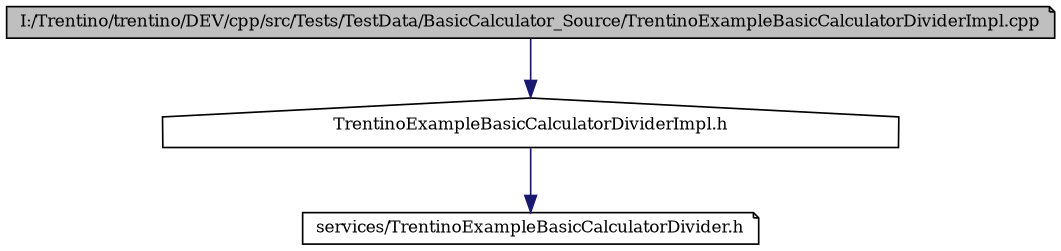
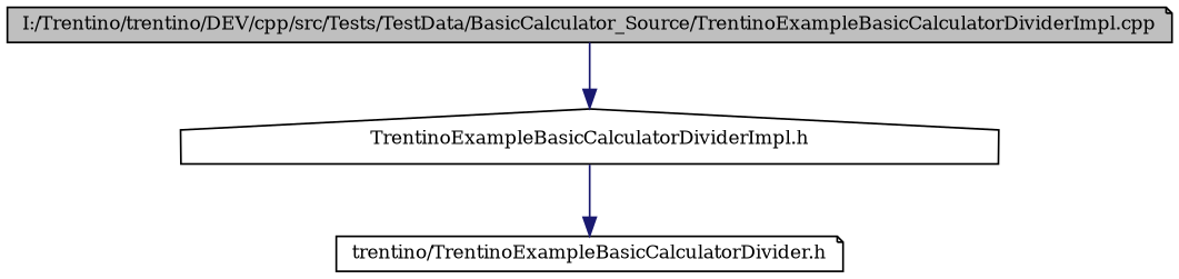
  digraph {
    fontname="DejaVu Serif"
    node [color=black fillcolor=white fontname="DejaVu Serif" fontsize=10 shape=note style=filled]
    edge [color=midnightblue fontname="DejaVu Serif" fontsize=10 labelfontname=Helvetica labelfontsize=10 style=solid]
    n1 [fillcolor=grey75 fontcolor=black height=0.2 label="I:/Trentino/trentino/DEV/cpp/src/Tests/TestData/BasicCalculator_Source/TrentinoExampleBasicCalculatorDividerImpl.cpp" width=0.4]
    n2 [height=0.2 label="TrentinoExampleBasicCalculatorDividerImpl.h" shape=house width=0.4]
-   n3 [height=0.2 label="services/TrentinoExampleBasicCalculatorDivider.h" width=0.4]
+   n3 [height=0.2 label="trentino/TrentinoExampleBasicCalculatorDivider.h" width=0.4]
    n1 -> n2
    n2 -> n3
  }
